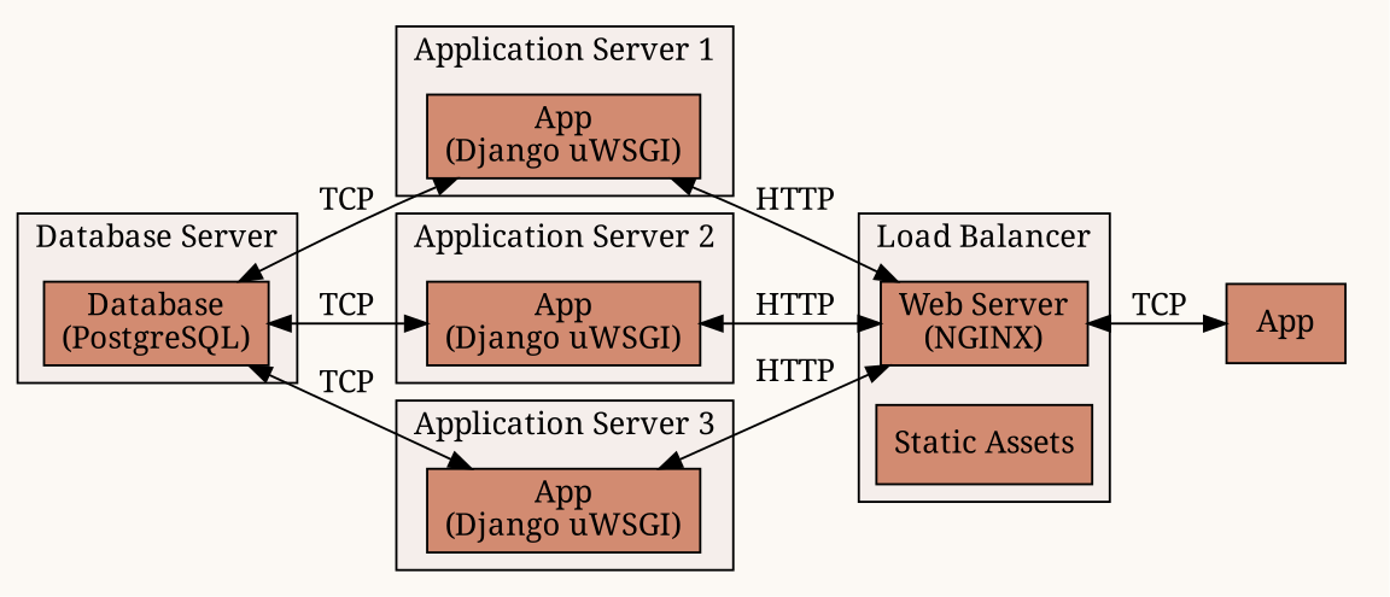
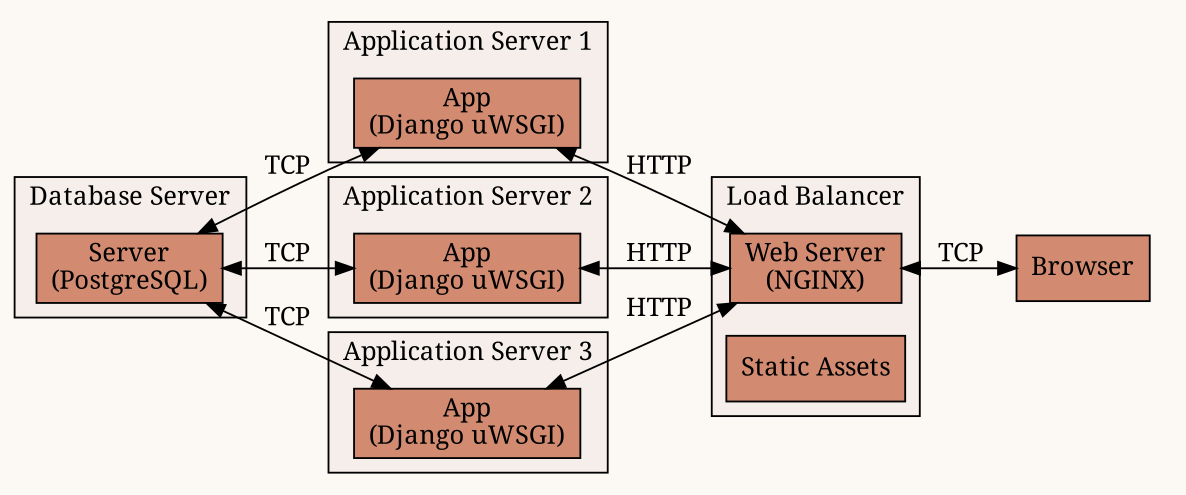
  digraph {
    bgcolor="#fcf9f4"
    fontname="Noto Serif"
    rankdir=LR
    node [fillcolor="#d28b71" fontname="Noto Serif" shape=box style=filled]
    edge [dir=both fontname="Noto Serif"]
-   n1 [label="Database\n(PostgreSQL)"]
-   n2 [label=App]
+   n1 [label="Server\n(PostgreSQL)"]
+   n2 [label=Browser]
    n3 [label="App\n(Django uWSGI)"]
    n4 [label="App\n(Django uWSGI)"]
    n5 [label="App\n(Django uWSGI)"]
    n6 [label="Web Server\n(NGINX)"]
    n7 [label="Static Assets"]
    subgraph cluster_1 {
      bgcolor="#f5eeeb"
      label="Database Server"
      n1
    }
    subgraph cluster_2 {
      style=invis
      n2
    }
    subgraph cluster_3 {
      bgcolor="#f5eeeb"
      label="Application Server 1"
      n3
    }
    subgraph cluster_4 {
      bgcolor="#f5eeeb"
      label="Application Server 2"
      n4
    }
    subgraph cluster_5 {
      bgcolor="#f5eeeb"
      label="Application Server 3"
      n5
    }
    subgraph cluster_6 {
      bgcolor="#f5eeeb"
      label="Load Balancer"
      rank=same
      n6
      n7
    }
    n1 -> n3 [label=TCP]
    n1 -> n4 [label=TCP]
    n1 -> n5 [label=TCP]
    n3 -> n6 [label=HTTP]
    n4 -> n6 [label=HTTP]
    n5 -> n6 [label=HTTP]
    n6 -> n2 [label=TCP]
  }
